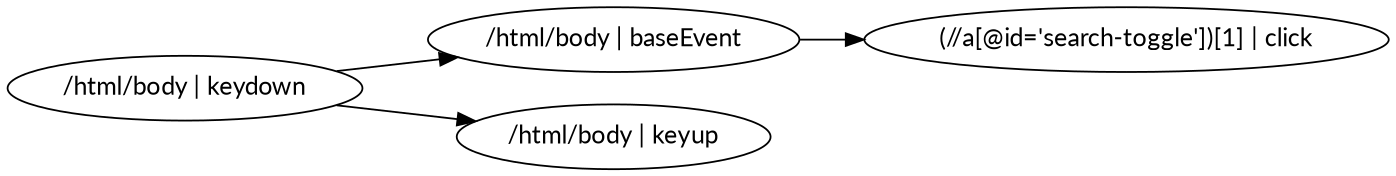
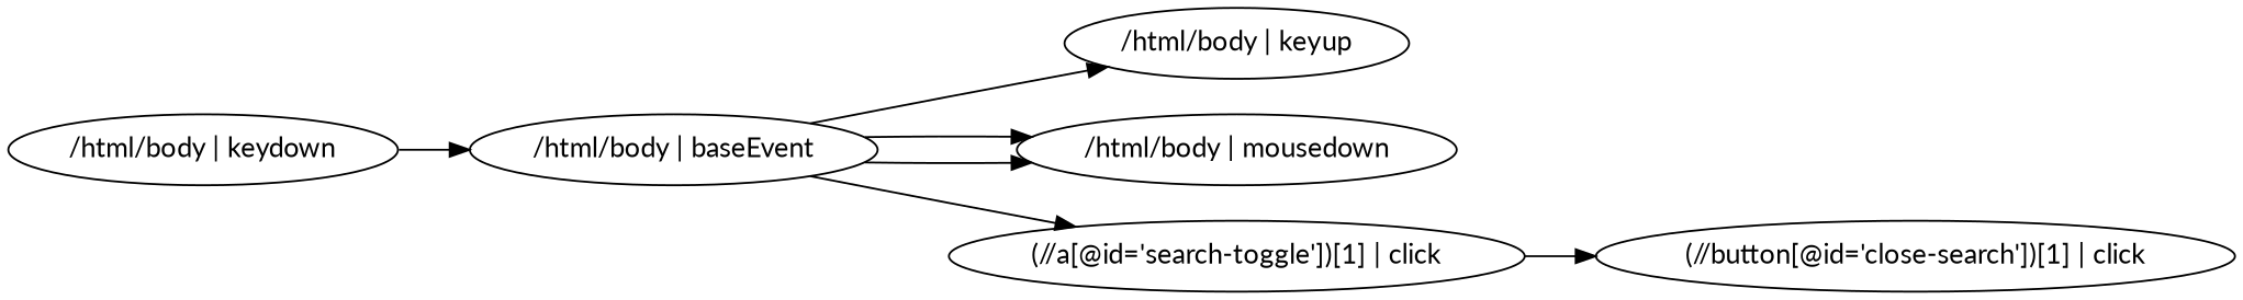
  digraph {
    fontname=Lato
    rankdir=LR
    node [fontname=Lato]
    edge [fontname=Lato]
    "/html/body | baseEvent"
    "/html/body | keyup"
+   "/html/body | mousedown"
    "(//a[@id='search-toggle'])[1] | click"
    "/html/body | keydown"
-   "/html/body | keydown" -> "/html/body | keyup"
+   "(//button[@id='close-search'])[1] | click"
+   "/html/body | baseEvent" -> "/html/body | keyup"
+   "/html/body | baseEvent" -> "/html/body | mousedown"
+   "/html/body | baseEvent" -> "/html/body | mousedown"
    "/html/body | baseEvent" -> "(//a[@id='search-toggle'])[1] | click"
+   "(//a[@id='search-toggle'])[1] | click" -> "(//button[@id='close-search'])[1] | click"
    "/html/body | keydown" -> "/html/body | baseEvent"
  }
